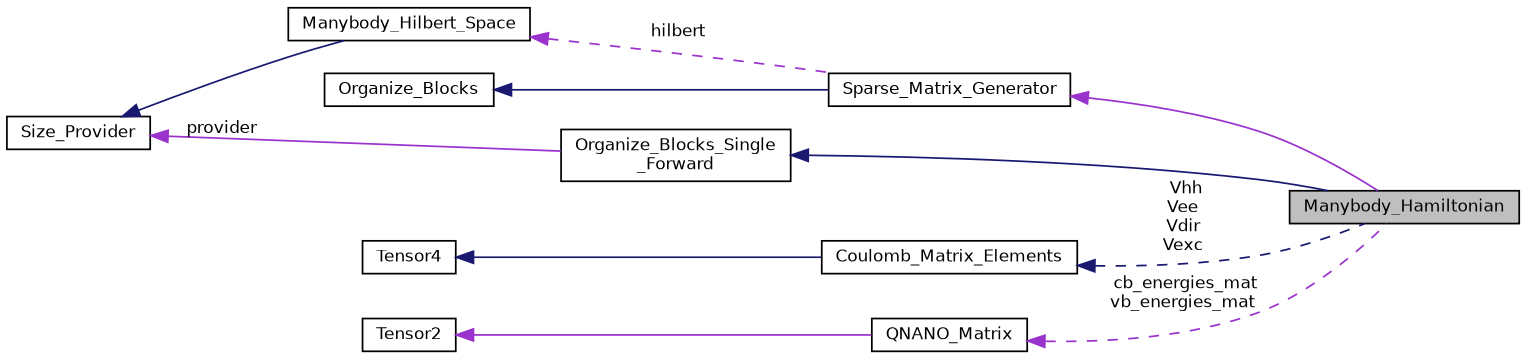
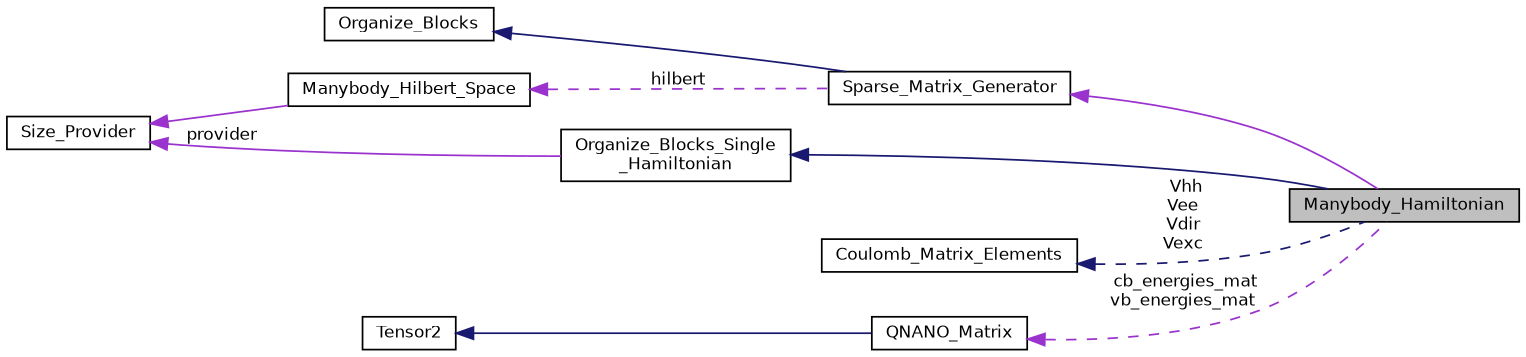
  digraph {
    rankdir=LR
    node [color=black fillcolor=white fontname=Helvetica fontsize=10 shape=record style=filled]
    edge [color=midnightblue dir=back fontname=Helvetica fontsize=10 labelfontname=Helvetica labelfontsize=10 style=solid]
    n1 [fillcolor=grey75 fontcolor=black height=0.2 label=Manybody_Hamiltonian width=0.4]
    n2 [height=0.2 label=Sparse_Matrix_Generator width=0.4]
    n3 [height=0.2 label=Organize_Blocks width=0.4]
-   n4 [height=0.2 label="Organize_Blocks_Single\l_Forward" width=0.4]
+   n4 [height=0.2 label="Organize_Blocks_Single\l_Hamiltonian" width=0.4]
    n5 [height=0.2 label=Size_Provider width=0.4]
    n6 [height=0.2 label=Manybody_Hilbert_Space width=0.4]
    n7 [height=0.2 label=Coulomb_Matrix_Elements width=0.4]
-   n8 [height=0.2 label=Tensor4 width=0.4]
    n9 [height=0.2 label=QNANO_Matrix width=0.4]
    n10 [height=0.2 label=Tensor2 width=0.4]
    n2 -> n1 [color=darkorchid3]
    n3 -> n2
    n4 -> n1
    n5 -> n4 [color=darkorchid3 label=" provider"]
-   n5 -> n6
+   n5 -> n6 [color=darkorchid3]
    n6 -> n2 [color=darkorchid3 label=" hilbert" style=dashed]
    n7 -> n1 [label=" Vhh\nVee\nVdir\nVexc" style=dashed]
-   n8 -> n7
    n9 -> n1 [color=darkorchid3 label=" cb_energies_mat\nvb_energies_mat" style=dashed]
-   n10 -> n9 [color=darkorchid3]
+   n10 -> n9
  }
